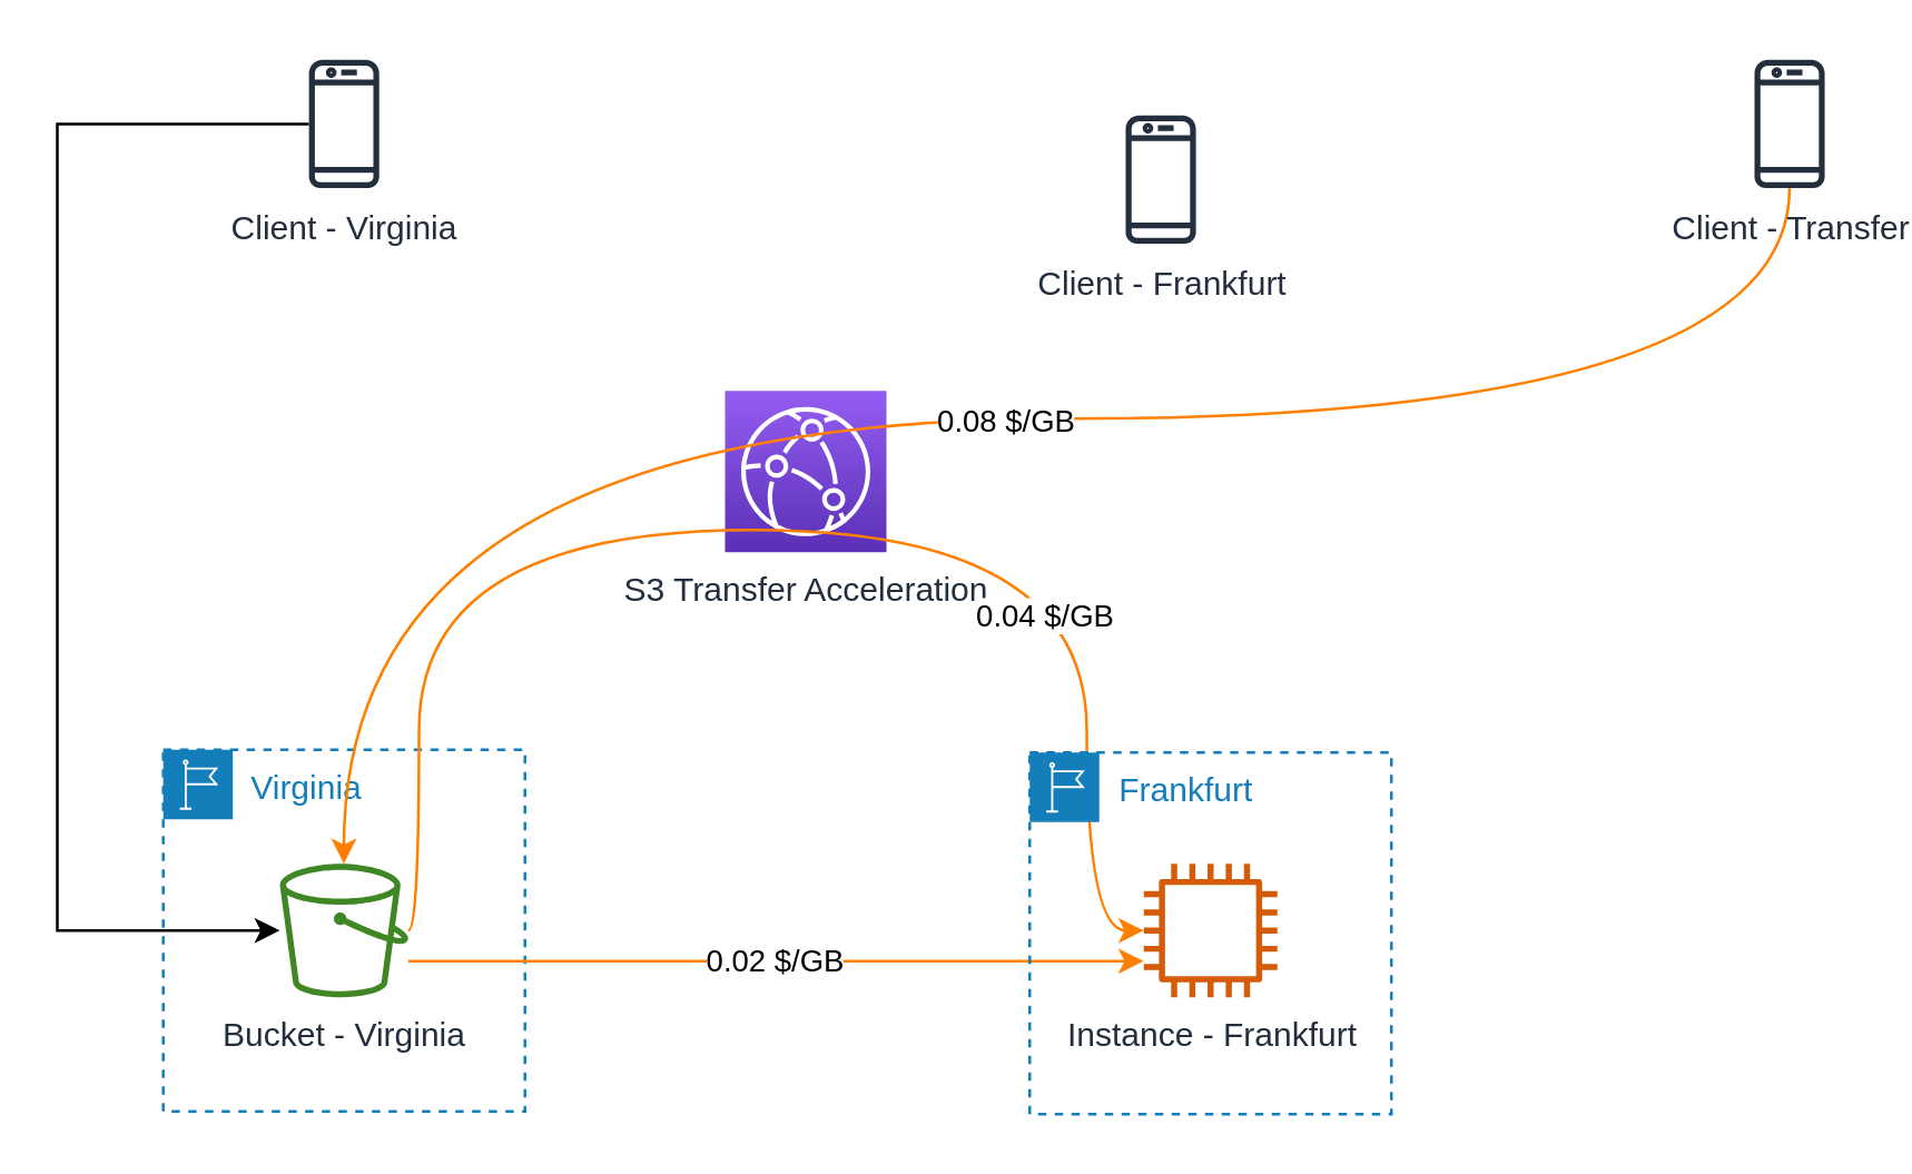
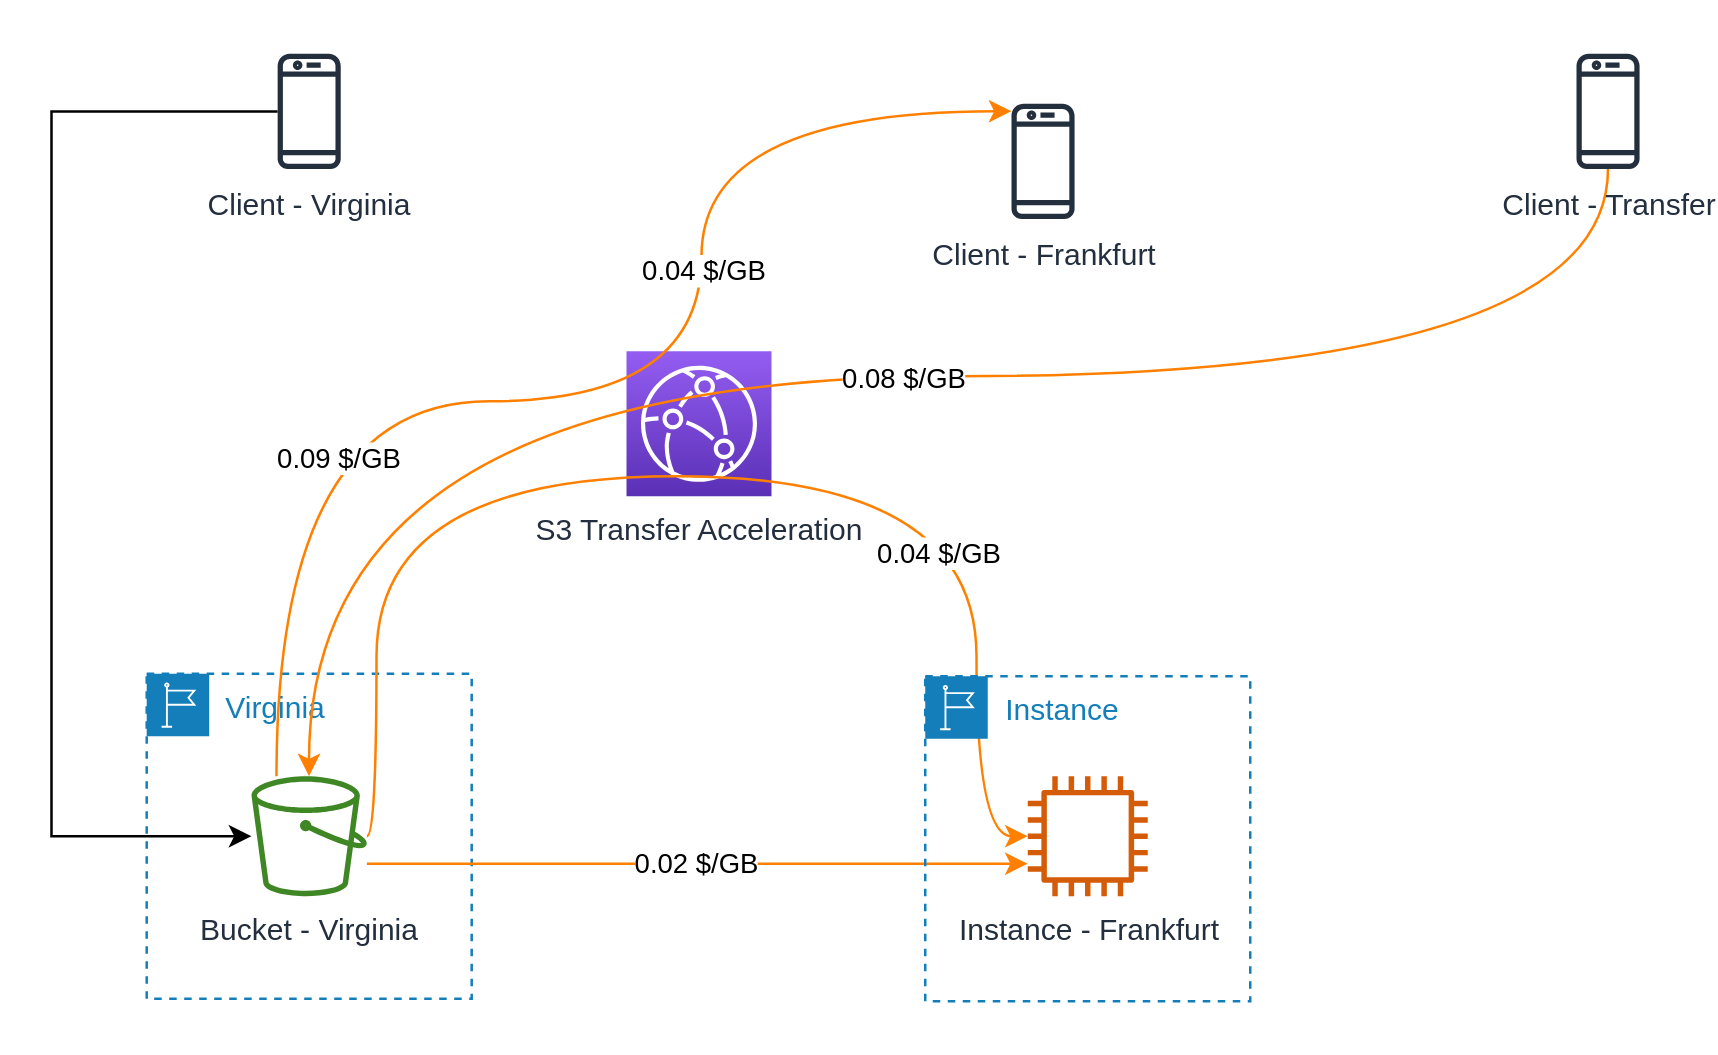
  <mxCell id="0" />
  <mxCell id="1" parent="0" />
  <mxCell id="2" value="Virginia" style="points=[[0,0],[0.25,0],[0.5,0],[0.75,0],[1,0],[1,0.25],[1,0.5],[1,0.75],[1,1],[0.75,1],[0.5,1],[0.25,1],[0,1],[0,0.75],[0,0.5],[0,0.25]];outlineConnect=0;gradientColor=none;html=1;whiteSpace=wrap;fontSize=12;fontStyle=0;container=1;pointerEvents=0;collapsible=0;recursiveResize=0;shape=mxgraph.aws4.group;grIcon=mxgraph.aws4.group_region;strokeColor=#147EBA;fillColor=none;verticalAlign=top;align=left;spacingLeft=30;fontColor=#147EBA;dashed=1;" parent="1" vertex="1"><mxGeometry x="58.08" y="269" width="130" height="130" as="geometry" /></mxCell>
- <mxCell id="3" value="S3 Transfer Acceleration" style="sketch=0;points=[[0,0,0],[0.25,0,0],[0.5,0,0],[0.75,0,0],[1,0,0],[0,1,0],[0.25,1,0],[0.5,1,0],[0.75,1,0],[1,1,0],[0,0.25,0],[0,0.5,0],[0,0.75,0],[1,0.25,0],[1,0.5,0],[1,0.75,0]];outlineConnect=0;fontColor=#232F3E;gradientColor=#945DF2;gradientDirection=north;fillColor=#5A30B5;strokeColor=#ffffff;dashed=0;verticalLabelPosition=bottom;verticalAlign=top;align=center;html=1;fontSize=12;fontStyle=0;aspect=fixed;shape=mxgraph.aws4.resourceIcon;resIcon=mxgraph.aws4.cloudfront;" parent="1" vertex="1"><mxGeometry x="260" y="140" width="58" height="58" as="geometry" /></mxCell>
+ <mxCell id="3" value="S3 Transfer Acceleration" style="sketch=0;points=[[0,0,0],[0.25,0,0],[0.5,0,0],[0.75,0,0],[1,0,0],[0,1,0],[0.25,1,0],[0.5,1,0],[0.75,1,0],[1,1,0],[0,0.25,0],[0,0.5,0],[0,0.75,0],[1,0.25,0],[1,0.5,0],[1,0.75,0]];outlineConnect=0;fontColor=#232F3E;gradientColor=#945DF2;gradientDirection=north;fillColor=#5A30B5;strokeColor=#ffffff;dashed=0;verticalLabelPosition=bottom;verticalAlign=top;align=center;html=1;fontSize=12;fontStyle=0;aspect=fixed;shape=mxgraph.aws4.resourceIcon;resIcon=mxgraph.aws4.cloudfront;" parent="1" vertex="1"><mxGeometry x="250" y="140" width="58" height="58" as="geometry" /></mxCell>
  <mxCell id="4" style="edgeStyle=orthogonalEdgeStyle;rounded=0;orthogonalLoop=1;jettySize=auto;html=1;strokeColor=#FF8000;curved=1;" parent="1" source="10" target="18" edge="1"><mxGeometry relative="1" as="geometry"><Array as="points"><mxPoint x="150" y="334" /><mxPoint x="150" y="190" /><mxPoint x="390" y="190" /><mxPoint x="390" y="334" /></Array></mxGeometry></mxCell>
  <mxCell id="5" value="0.04 $/GB" style="edgeLabel;html=1;align=center;verticalAlign=middle;resizable=0;points=[];" vertex="1" connectable="0" parent="4"><mxGeometry x="0.513" y="-16" relative="1" as="geometry"><mxPoint as="offset" /></mxGeometry></mxCell>
  <mxCell id="6" value="0.02 $/GB" style="edgeStyle=orthogonalEdgeStyle;curved=1;rounded=0;orthogonalLoop=1;jettySize=auto;html=1;strokeColor=#FF8000;" parent="1" edge="1"><mxGeometry relative="1" as="geometry"><mxPoint x="146.148" y="345" as="sourcePoint" /><mxPoint x="410.5" y="345" as="targetPoint" /></mxGeometry></mxCell>
+ <mxCell id="7" style="edgeStyle=orthogonalEdgeStyle;curved=1;rounded=0;orthogonalLoop=1;jettySize=auto;html=1;strokeColor=#FF8000;" parent="1" source="10" target="13" edge="1"><mxGeometry relative="1" as="geometry"><Array as="points"><mxPoint x="110" y="160" /><mxPoint x="280" y="160" /><mxPoint x="280" y="44" /></Array></mxGeometry></mxCell>
+ <mxCell id="8" value="0.09 $/GB" style="edgeLabel;html=1;align=center;verticalAlign=middle;resizable=0;points=[];" parent="7" vertex="1" connectable="0"><mxGeometry x="-0.379" y="-22" relative="1" as="geometry"><mxPoint as="offset" /></mxGeometry></mxCell>
+ <mxCell id="9" value="0.04 $/GB" style="edgeLabel;html=1;align=center;verticalAlign=middle;resizable=0;points=[];" vertex="1" connectable="0" parent="7"><mxGeometry x="0.397" y="-6" relative="1" as="geometry"><mxPoint x="-6" y="18" as="offset" /></mxGeometry></mxCell>
  <mxCell id="10" value="Bucket - Virginia" style="sketch=0;outlineConnect=0;fontColor=#232F3E;gradientColor=none;fillColor=#3F8624;strokeColor=none;dashed=0;verticalLabelPosition=bottom;verticalAlign=top;align=center;html=1;fontSize=12;fontStyle=0;aspect=fixed;pointerEvents=1;shape=mxgraph.aws4.bucket;" parent="1" vertex="1"><mxGeometry x="100" y="310" width="46.15" height="48" as="geometry" /></mxCell>
  <mxCell id="11" style="edgeStyle=orthogonalEdgeStyle;rounded=0;orthogonalLoop=1;jettySize=auto;html=1;" parent="1" source="12" target="10" edge="1"><mxGeometry relative="1" as="geometry"><Array as="points"><mxPoint x="20" y="44" /><mxPoint x="20" y="334" /></Array></mxGeometry></mxCell>
  <mxCell id="12" value="Client - Virginia" style="sketch=0;outlineConnect=0;fontColor=#232F3E;gradientColor=none;fillColor=#232F3D;strokeColor=none;dashed=0;verticalLabelPosition=bottom;verticalAlign=top;align=center;html=1;fontSize=12;fontStyle=0;aspect=fixed;pointerEvents=1;shape=mxgraph.aws4.mobile_client;" parent="1" vertex="1"><mxGeometry x="110.46" y="20" width="25.23" height="48" as="geometry" /></mxCell>
  <mxCell id="13" value="Client - Frankfurt" style="sketch=0;outlineConnect=0;fontColor=#232F3E;gradientColor=none;fillColor=#232F3D;strokeColor=none;dashed=0;verticalLabelPosition=bottom;verticalAlign=top;align=center;html=1;fontSize=12;fontStyle=0;aspect=fixed;pointerEvents=1;shape=mxgraph.aws4.mobile_client;" parent="1" vertex="1"><mxGeometry x="404" y="40" width="25.23" height="48" as="geometry" /></mxCell>
  <mxCell id="14" style="edgeStyle=orthogonalEdgeStyle;curved=1;rounded=0;orthogonalLoop=1;jettySize=auto;html=1;strokeColor=#FF8000;" parent="1" source="16" target="10" edge="1"><mxGeometry relative="1" as="geometry"><Array as="points"><mxPoint x="643" y="150" /><mxPoint x="123" y="150" /></Array></mxGeometry></mxCell>
  <mxCell id="15" value="0.08 $/GB" style="edgeLabel;html=1;align=center;verticalAlign=middle;resizable=0;points=[];" vertex="1" connectable="0" parent="14"><mxGeometry x="-0.498" y="-8" relative="1" as="geometry"><mxPoint x="-174" y="8" as="offset" /></mxGeometry></mxCell>
  <mxCell id="16" value="Client - Transfer" style="sketch=0;outlineConnect=0;fontColor=#232F3E;gradientColor=none;fillColor=#232F3D;strokeColor=none;dashed=0;verticalLabelPosition=bottom;verticalAlign=top;align=center;html=1;fontSize=12;fontStyle=0;aspect=fixed;pointerEvents=1;shape=mxgraph.aws4.mobile_client;" parent="1" vertex="1"><mxGeometry x="630" y="20" width="25.23" height="48" as="geometry" /></mxCell>
- <mxCell id="17" value="Frankfurt" style="points=[[0,0],[0.25,0],[0.5,0],[0.75,0],[1,0],[1,0.25],[1,0.5],[1,0.75],[1,1],[0.75,1],[0.5,1],[0.25,1],[0,1],[0,0.75],[0,0.5],[0,0.25]];outlineConnect=0;gradientColor=none;html=1;whiteSpace=wrap;fontSize=12;fontStyle=0;container=1;pointerEvents=0;collapsible=0;recursiveResize=0;shape=mxgraph.aws4.group;grIcon=mxgraph.aws4.group_region;strokeColor=#147EBA;fillColor=none;verticalAlign=top;align=left;spacingLeft=30;fontColor=#147EBA;dashed=1;" parent="1" vertex="1"><mxGeometry x="369.5" y="270" width="130" height="130" as="geometry" /></mxCell>
+ <mxCell id="17" value="Instance" style="points=[[0,0],[0.25,0],[0.5,0],[0.75,0],[1,0],[1,0.25],[1,0.5],[1,0.75],[1,1],[0.75,1],[0.5,1],[0.25,1],[0,1],[0,0.75],[0,0.5],[0,0.25]];outlineConnect=0;gradientColor=none;html=1;whiteSpace=wrap;fontSize=12;fontStyle=0;container=1;pointerEvents=0;collapsible=0;recursiveResize=0;shape=mxgraph.aws4.group;grIcon=mxgraph.aws4.group_region;strokeColor=#147EBA;fillColor=none;verticalAlign=top;align=left;spacingLeft=30;fontColor=#147EBA;dashed=1;" parent="1" vertex="1"><mxGeometry x="369.5" y="270" width="130" height="130" as="geometry" /></mxCell>
  <mxCell id="18" value="Instance - Frankfurt" style="sketch=0;outlineConnect=0;fontColor=#232F3E;gradientColor=none;fillColor=#D45B07;strokeColor=none;dashed=0;verticalLabelPosition=bottom;verticalAlign=top;align=center;html=1;fontSize=12;fontStyle=0;aspect=fixed;pointerEvents=1;shape=mxgraph.aws4.instance2;" parent="17" vertex="1"><mxGeometry x="41" y="40" width="48" height="48" as="geometry" /></mxCell>
